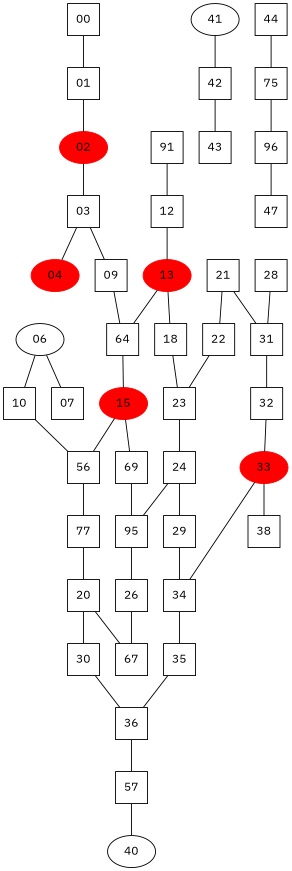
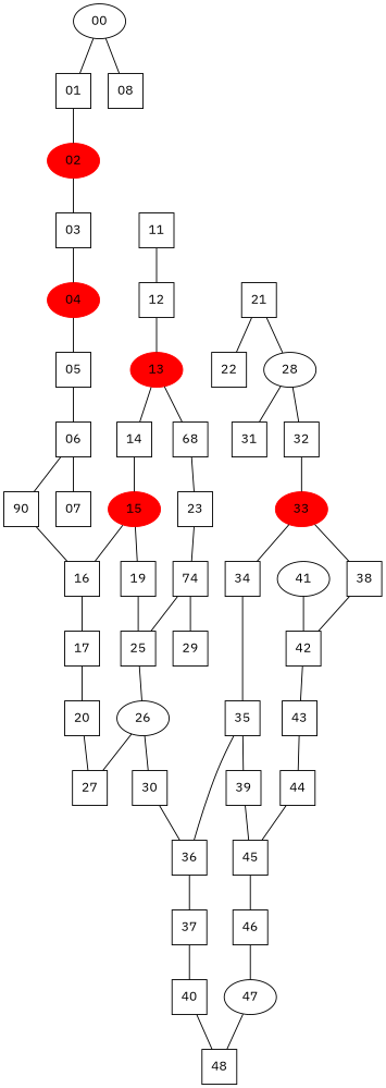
  graph {
    fontname="IBM Plex Sans"
    node [fontname="IBM Plex Sans" shape=square type=virtual]
    edge [fontname="IBM Plex Sans"]
-   n1 [label=00]
+   n1 [label=00 shape=ellipse]
    n2 [label=01]
+   n3 [label=08]
    n4 [color=red label=02 style=filled type=physical shape=""]
    n5 [label=03]
    n6 [color=red label=04 style=filled type=physical shape=""]
-   n7 [label=09]
-   n9 [label=64]
-   n10 [label=06 shape=ellipse]
+   n8 [label=05]
+   n9 [label=14]
+   n10 [label=06]
    n11 [label=07]
-   n12 [label=10]
-   n13 [label=56]
-   n14 [label=91]
+   n12 [label=90]
+   n13 [label=16]
+   n14 [label=11]
    n15 [label=12]
    n16 [color=red label=15 style=filled type=physical shape=""]
-   n17 [label=77]
+   n17 [label=17]
    n18 [color=red label=13 style=filled type=physical shape=""]
-   n19 [label=18]
+   n19 [label=68]
    n20 [label=23]
-   n21 [label=69]
-   n22 [label=95]
+   n21 [label=19]
+   n22 [label=25]
    n23 [label=20]
-   n24 [label=67]
-   n25 [label=24]
-   n26 [label=26]
+   n24 [label=27]
+   n25 [label=74]
+   n26 [label=26 shape=ellipse]
    n27 [label=21]
    n28 [label=22]
-   n29 [label=28]
+   n29 [label=28 shape=ellipse]
    n30 [label=31]
    n31 [label=29]
    n32 [label=34]
    n33 [label=30]
    n34 [label=36]
    n35 [label=32]
    n36 [label=35]
-   n37 [label=57]
+   n37 [label=37]
    n38 [color=red label=33 style=filled type=physical shape=""]
    n39 [label=38]
    n40 [label=42]
-   n42 [label=75]
-   n43 [label=40 shape=ellipse]
+   n41 [label=39]
+   n42 [label=45]
+   n43 [label=40]
+   n44 [label=48]
    n45 [label=43]
-   n46 [label=96]
+   n46 [label=46]
    n47 [label=41 shape=ellipse]
    n48 [label=44]
-   n49 [label=47]
+   n49 [label=47 shape=ellipse]
    n1 -- n2
+   n1 -- n3
    n2 -- n4
    n4 -- n5
    n5 -- n6
-   n5 -- n7
-   n7 -- n9
+   n6 -- n8
+   n8 -- n10
    n9 -- n16
    n10 -- n11
    n10 -- n12
    n12 -- n13
    n13 -- n17
    n14 -- n15
    n15 -- n18
    n16 -- n13
    n16 -- n21
    n17 -- n23
    n18 -- n9
    n18 -- n19
    n19 -- n20
    n20 -- n25
    n21 -- n22
    n22 -- n26
    n23 -- n24
    n25 -- n22
    n25 -- n31
    n26 -- n24
-   n23 -- n33
+   n26 -- n33
    n27 -- n28
-   n27 -- n30
-   n28 -- n20
+   n27 -- n29
    n29 -- n30
-   n30 -- n35
-   n31 -- n32
+   n29 -- n35
    n32 -- n36
    n33 -- n34
    n34 -- n37
    n35 -- n38
    n36 -- n34
+   n36 -- n41
    n37 -- n43
    n38 -- n32
    n38 -- n39
+   n39 -- n40
    n40 -- n45
+   n41 -- n42
    n42 -- n46
+   n43 -- n44
+   n45 -- n48
    n46 -- n49
    n47 -- n40
    n48 -- n42
+   n49 -- n44
  }
